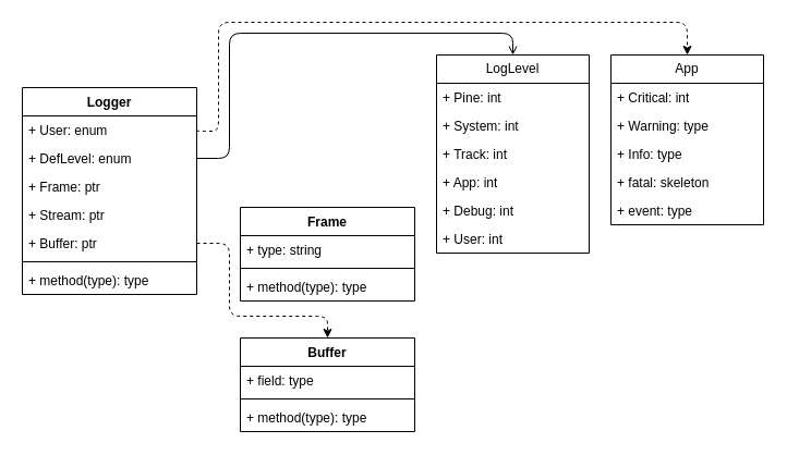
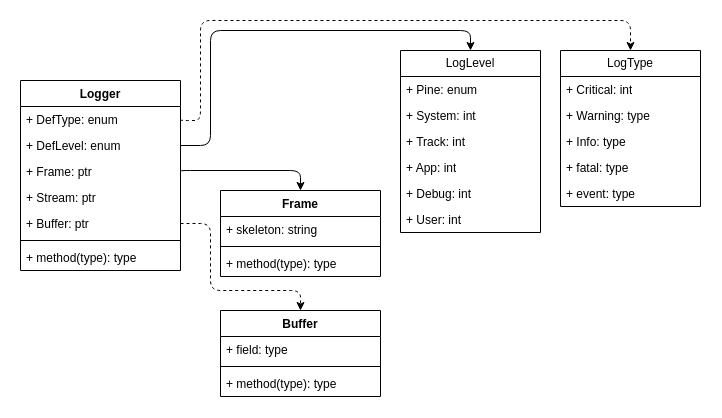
  <mxCell id="0" />
  <mxCell id="1" parent="0" />
  <mxCell id="2" style="edgeStyle=orthogonalEdgeStyle;rounded=1;orthogonalLoop=1;jettySize=auto;html=1;exitX=1;exitY=0.5;exitDx=0;exitDy=0;entryX=0.5;entryY=0;entryDx=0;entryDy=0;dashed=1;" edge="1" parent="1" source="4" target="22"><mxGeometry relative="1" as="geometry"><Array as="points"><mxPoint x="180" y="120" /><mxPoint x="200" y="120" /><mxPoint x="200" y="20" /><mxPoint x="630" y="20" /></Array></mxGeometry></mxCell>
  <mxCell id="3" value="Logger" style="swimlane;fontStyle=1;align=center;verticalAlign=top;childLayout=stackLayout;horizontal=1;startSize=26;horizontalStack=0;resizeParent=1;resizeParentMax=0;resizeLast=0;collapsible=1;marginBottom=0;whiteSpace=wrap;html=1;" vertex="1" parent="1"><mxGeometry x="20" y="80" width="160" height="190" as="geometry" /></mxCell>
- <mxCell id="4" value="+ User: enum" style="text;strokeColor=none;fillColor=none;align=left;verticalAlign=top;spacingLeft=4;spacingRight=4;overflow=hidden;rotatable=0;points=[[0,0.5],[1,0.5]];portConstraint=eastwest;whiteSpace=wrap;html=1;" vertex="1" parent="3"><mxGeometry y="26" width="160" height="26" as="geometry" /></mxCell>
+ <mxCell id="4" value="+ DefType: enum" style="text;strokeColor=none;fillColor=none;align=left;verticalAlign=top;spacingLeft=4;spacingRight=4;overflow=hidden;rotatable=0;points=[[0,0.5],[1,0.5]];portConstraint=eastwest;whiteSpace=wrap;html=1;" vertex="1" parent="3"><mxGeometry y="26" width="160" height="26" as="geometry" /></mxCell>
  <mxCell id="5" value="+ DefLevel: enum" style="text;strokeColor=none;fillColor=none;align=left;verticalAlign=top;spacingLeft=4;spacingRight=4;overflow=hidden;rotatable=0;points=[[0,0.5],[1,0.5]];portConstraint=eastwest;whiteSpace=wrap;html=1;" vertex="1" parent="3"><mxGeometry y="52" width="160" height="26" as="geometry" /></mxCell>
  <mxCell id="6" value="+ Frame: ptr" style="text;strokeColor=none;fillColor=none;align=left;verticalAlign=top;spacingLeft=4;spacingRight=4;overflow=hidden;rotatable=0;points=[[0,0.5],[1,0.5]];portConstraint=eastwest;whiteSpace=wrap;html=1;" vertex="1" parent="3"><mxGeometry y="78" width="160" height="26" as="geometry" /></mxCell>
  <mxCell id="7" value="+ Stream: ptr" style="text;strokeColor=none;fillColor=none;align=left;verticalAlign=top;spacingLeft=4;spacingRight=4;overflow=hidden;rotatable=0;points=[[0,0.5],[1,0.5]];portConstraint=eastwest;whiteSpace=wrap;html=1;" vertex="1" parent="3"><mxGeometry y="104" width="160" height="26" as="geometry" /></mxCell>
  <mxCell id="8" value="+ Buffer: ptr" style="text;strokeColor=none;fillColor=none;align=left;verticalAlign=top;spacingLeft=4;spacingRight=4;overflow=hidden;rotatable=0;points=[[0,0.5],[1,0.5]];portConstraint=eastwest;whiteSpace=wrap;html=1;" vertex="1" parent="3"><mxGeometry y="130" width="160" height="26" as="geometry" /></mxCell>
  <mxCell id="9" value="" style="line;strokeWidth=1;fillColor=none;align=left;verticalAlign=middle;spacingTop=-1;spacingLeft=3;spacingRight=3;rotatable=0;labelPosition=right;points=[];portConstraint=eastwest;strokeColor=inherit;" vertex="1" parent="3"><mxGeometry y="156" width="160" height="8" as="geometry" /></mxCell>
  <mxCell id="10" value="+ method(type): type" style="text;strokeColor=none;fillColor=none;align=left;verticalAlign=top;spacingLeft=4;spacingRight=4;overflow=hidden;rotatable=0;points=[[0,0.5],[1,0.5]];portConstraint=eastwest;whiteSpace=wrap;html=1;" vertex="1" parent="3"><mxGeometry y="164" width="160" height="26" as="geometry" /></mxCell>
  <mxCell id="11" value="Frame" style="swimlane;fontStyle=1;align=center;verticalAlign=top;childLayout=stackLayout;horizontal=1;startSize=26;horizontalStack=0;resizeParent=1;resizeParentMax=0;resizeLast=0;collapsible=1;marginBottom=0;whiteSpace=wrap;html=1;" vertex="1" parent="1"><mxGeometry x="220" y="190" width="160" height="86" as="geometry" /></mxCell>
- <mxCell id="12" value="+ type: string" style="text;strokeColor=none;fillColor=none;align=left;verticalAlign=top;spacingLeft=4;spacingRight=4;overflow=hidden;rotatable=0;points=[[0,0.5],[1,0.5]];portConstraint=eastwest;whiteSpace=wrap;html=1;" vertex="1" parent="11"><mxGeometry y="26" width="160" height="26" as="geometry" /></mxCell>
+ <mxCell id="12" value="+ skeleton: string" style="text;strokeColor=none;fillColor=none;align=left;verticalAlign=top;spacingLeft=4;spacingRight=4;overflow=hidden;rotatable=0;points=[[0,0.5],[1,0.5]];portConstraint=eastwest;whiteSpace=wrap;html=1;" vertex="1" parent="11"><mxGeometry y="26" width="160" height="26" as="geometry" /></mxCell>
  <mxCell id="13" value="" style="line;strokeWidth=1;fillColor=none;align=left;verticalAlign=middle;spacingTop=-1;spacingLeft=3;spacingRight=3;rotatable=0;labelPosition=right;points=[];portConstraint=eastwest;strokeColor=inherit;" vertex="1" parent="11"><mxGeometry y="52" width="160" height="8" as="geometry" /></mxCell>
  <mxCell id="14" value="+ method(type): type" style="text;strokeColor=none;fillColor=none;align=left;verticalAlign=top;spacingLeft=4;spacingRight=4;overflow=hidden;rotatable=0;points=[[0,0.5],[1,0.5]];portConstraint=eastwest;whiteSpace=wrap;html=1;" vertex="1" parent="11"><mxGeometry y="60" width="160" height="26" as="geometry" /></mxCell>
  <mxCell id="15" value="LogLevel" style="swimlane;fontStyle=0;childLayout=stackLayout;horizontal=1;startSize=26;fillColor=none;horizontalStack=0;resizeParent=1;resizeParentMax=0;resizeLast=0;collapsible=1;marginBottom=0;whiteSpace=wrap;html=1;" vertex="1" parent="1"><mxGeometry x="400" y="50" width="140" height="182" as="geometry" /></mxCell>
- <mxCell id="16" value="+ Pine: int" style="text;strokeColor=none;fillColor=none;align=left;verticalAlign=top;spacingLeft=4;spacingRight=4;overflow=hidden;rotatable=0;points=[[0,0.5],[1,0.5]];portConstraint=eastwest;whiteSpace=wrap;html=1;" vertex="1" parent="15"><mxGeometry y="26" width="140" height="26" as="geometry" /></mxCell>
+ <mxCell id="16" value="+ Pine: enum" style="text;strokeColor=none;fillColor=none;align=left;verticalAlign=top;spacingLeft=4;spacingRight=4;overflow=hidden;rotatable=0;points=[[0,0.5],[1,0.5]];portConstraint=eastwest;whiteSpace=wrap;html=1;" vertex="1" parent="15"><mxGeometry y="26" width="140" height="26" as="geometry" /></mxCell>
  <mxCell id="17" value="+ System: int" style="text;strokeColor=none;fillColor=none;align=left;verticalAlign=top;spacingLeft=4;spacingRight=4;overflow=hidden;rotatable=0;points=[[0,0.5],[1,0.5]];portConstraint=eastwest;whiteSpace=wrap;html=1;" vertex="1" parent="15"><mxGeometry y="52" width="140" height="26" as="geometry" /></mxCell>
  <mxCell id="18" value="+ Track: int" style="text;strokeColor=none;fillColor=none;align=left;verticalAlign=top;spacingLeft=4;spacingRight=4;overflow=hidden;rotatable=0;points=[[0,0.5],[1,0.5]];portConstraint=eastwest;whiteSpace=wrap;html=1;" vertex="1" parent="15"><mxGeometry y="78" width="140" height="26" as="geometry" /></mxCell>
  <mxCell id="19" value="+ App: int" style="text;strokeColor=none;fillColor=none;align=left;verticalAlign=top;spacingLeft=4;spacingRight=4;overflow=hidden;rotatable=0;points=[[0,0.5],[1,0.5]];portConstraint=eastwest;whiteSpace=wrap;html=1;" vertex="1" parent="15"><mxGeometry y="104" width="140" height="26" as="geometry" /></mxCell>
  <mxCell id="20" value="+ Debug: int" style="text;strokeColor=none;fillColor=none;align=left;verticalAlign=top;spacingLeft=4;spacingRight=4;overflow=hidden;rotatable=0;points=[[0,0.5],[1,0.5]];portConstraint=eastwest;whiteSpace=wrap;html=1;" vertex="1" parent="15"><mxGeometry y="130" width="140" height="26" as="geometry" /></mxCell>
  <mxCell id="21" value="+ User: int" style="text;strokeColor=none;fillColor=none;align=left;verticalAlign=top;spacingLeft=4;spacingRight=4;overflow=hidden;rotatable=0;points=[[0,0.5],[1,0.5]];portConstraint=eastwest;whiteSpace=wrap;html=1;" vertex="1" parent="15"><mxGeometry y="156" width="140" height="26" as="geometry" /></mxCell>
- <mxCell id="22" value="App&lt;br&gt;" style="swimlane;fontStyle=0;childLayout=stackLayout;horizontal=1;startSize=26;fillColor=none;horizontalStack=0;resizeParent=1;resizeParentMax=0;resizeLast=0;collapsible=1;marginBottom=0;whiteSpace=wrap;html=1;" vertex="1" parent="1"><mxGeometry x="560" y="50" width="140" height="156" as="geometry" /></mxCell>
+ <mxCell id="22" value="LogType&lt;br&gt;" style="swimlane;fontStyle=0;childLayout=stackLayout;horizontal=1;startSize=26;fillColor=none;horizontalStack=0;resizeParent=1;resizeParentMax=0;resizeLast=0;collapsible=1;marginBottom=0;whiteSpace=wrap;html=1;" vertex="1" parent="1"><mxGeometry x="560" y="50" width="140" height="156" as="geometry" /></mxCell>
  <mxCell id="23" value="+ Critical: int" style="text;strokeColor=none;fillColor=none;align=left;verticalAlign=top;spacingLeft=4;spacingRight=4;overflow=hidden;rotatable=0;points=[[0,0.5],[1,0.5]];portConstraint=eastwest;whiteSpace=wrap;html=1;" vertex="1" parent="22"><mxGeometry y="26" width="140" height="26" as="geometry" /></mxCell>
  <mxCell id="24" value="+ Warning: type" style="text;strokeColor=none;fillColor=none;align=left;verticalAlign=top;spacingLeft=4;spacingRight=4;overflow=hidden;rotatable=0;points=[[0,0.5],[1,0.5]];portConstraint=eastwest;whiteSpace=wrap;html=1;" vertex="1" parent="22"><mxGeometry y="52" width="140" height="26" as="geometry" /></mxCell>
  <mxCell id="25" value="+ Info: type" style="text;strokeColor=none;fillColor=none;align=left;verticalAlign=top;spacingLeft=4;spacingRight=4;overflow=hidden;rotatable=0;points=[[0,0.5],[1,0.5]];portConstraint=eastwest;whiteSpace=wrap;html=1;" vertex="1" parent="22"><mxGeometry y="78" width="140" height="26" as="geometry" /></mxCell>
- <mxCell id="26" value="+ fatal: skeleton" style="text;strokeColor=none;fillColor=none;align=left;verticalAlign=top;spacingLeft=4;spacingRight=4;overflow=hidden;rotatable=0;points=[[0,0.5],[1,0.5]];portConstraint=eastwest;whiteSpace=wrap;html=1;" vertex="1" parent="22"><mxGeometry y="104" width="140" height="26" as="geometry" /></mxCell>
+ <mxCell id="26" value="+ fatal: type" style="text;strokeColor=none;fillColor=none;align=left;verticalAlign=top;spacingLeft=4;spacingRight=4;overflow=hidden;rotatable=0;points=[[0,0.5],[1,0.5]];portConstraint=eastwest;whiteSpace=wrap;html=1;" vertex="1" parent="22"><mxGeometry y="104" width="140" height="26" as="geometry" /></mxCell>
  <mxCell id="27" value="+ event: type" style="text;strokeColor=none;fillColor=none;align=left;verticalAlign=top;spacingLeft=4;spacingRight=4;overflow=hidden;rotatable=0;points=[[0,0.5],[1,0.5]];portConstraint=eastwest;whiteSpace=wrap;html=1;" vertex="1" parent="22"><mxGeometry y="130" width="140" height="26" as="geometry" /></mxCell>
- <mxCell id="28" style="edgeStyle=orthogonalEdgeStyle;rounded=1;orthogonalLoop=1;jettySize=auto;html=1;exitX=1;exitY=0.5;exitDx=0;exitDy=0;entryX=0.5;entryY=0;entryDx=0;entryDy=0;endArrow=open;" edge="1" parent="1" source="5" target="15"><mxGeometry relative="1" as="geometry"><Array as="points"><mxPoint x="210" y="145" /><mxPoint x="210" y="30" /><mxPoint x="470" y="30" /></Array></mxGeometry></mxCell>
+ <mxCell id="28" style="edgeStyle=orthogonalEdgeStyle;rounded=1;orthogonalLoop=1;jettySize=auto;html=1;exitX=1;exitY=0.5;exitDx=0;exitDy=0;entryX=0.5;entryY=0;entryDx=0;entryDy=0;" edge="1" parent="1" source="5" target="15"><mxGeometry relative="1" as="geometry"><Array as="points"><mxPoint x="210" y="145" /><mxPoint x="210" y="30" /><mxPoint x="470" y="30" /></Array></mxGeometry></mxCell>
+ <mxCell id="29" style="edgeStyle=orthogonalEdgeStyle;rounded=1;orthogonalLoop=1;jettySize=auto;html=1;exitX=1;exitY=0.5;exitDx=0;exitDy=0;entryX=0.5;entryY=0;entryDx=0;entryDy=0;" edge="1" parent="1" source="6" target="11"><mxGeometry relative="1" as="geometry"><Array as="points"><mxPoint x="180" y="170" /><mxPoint x="300" y="170" /></Array></mxGeometry></mxCell>
  <mxCell id="30" value="Buffer" style="swimlane;fontStyle=1;align=center;verticalAlign=top;childLayout=stackLayout;horizontal=1;startSize=26;horizontalStack=0;resizeParent=1;resizeParentMax=0;resizeLast=0;collapsible=1;marginBottom=0;whiteSpace=wrap;html=1;" vertex="1" parent="1"><mxGeometry x="220" y="310" width="160" height="86" as="geometry" /></mxCell>
  <mxCell id="31" value="+ field: type" style="text;strokeColor=none;fillColor=none;align=left;verticalAlign=top;spacingLeft=4;spacingRight=4;overflow=hidden;rotatable=0;points=[[0,0.5],[1,0.5]];portConstraint=eastwest;whiteSpace=wrap;html=1;" vertex="1" parent="30"><mxGeometry y="26" width="160" height="26" as="geometry" /></mxCell>
  <mxCell id="32" value="" style="line;strokeWidth=1;fillColor=none;align=left;verticalAlign=middle;spacingTop=-1;spacingLeft=3;spacingRight=3;rotatable=0;labelPosition=right;points=[];portConstraint=eastwest;strokeColor=inherit;" vertex="1" parent="30"><mxGeometry y="52" width="160" height="8" as="geometry" /></mxCell>
  <mxCell id="33" value="+ method(type): type" style="text;strokeColor=none;fillColor=none;align=left;verticalAlign=top;spacingLeft=4;spacingRight=4;overflow=hidden;rotatable=0;points=[[0,0.5],[1,0.5]];portConstraint=eastwest;whiteSpace=wrap;html=1;" vertex="1" parent="30"><mxGeometry y="60" width="160" height="26" as="geometry" /></mxCell>
  <mxCell id="34" style="edgeStyle=orthogonalEdgeStyle;rounded=1;orthogonalLoop=1;jettySize=auto;html=1;exitX=1;exitY=0.5;exitDx=0;exitDy=0;entryX=0.5;entryY=0;entryDx=0;entryDy=0;dashed=1;" edge="1" parent="1" source="8" target="30"><mxGeometry relative="1" as="geometry"><Array as="points"><mxPoint x="210" y="223" /><mxPoint x="210" y="290" /><mxPoint x="300" y="290" /></Array></mxGeometry></mxCell>
